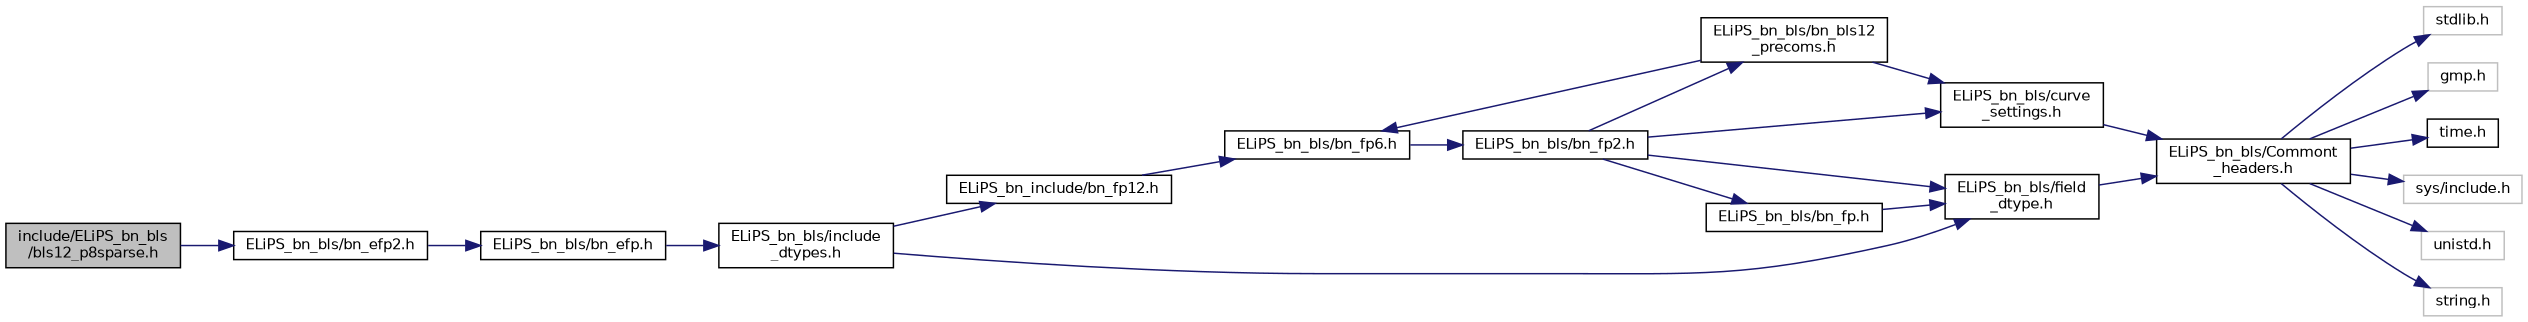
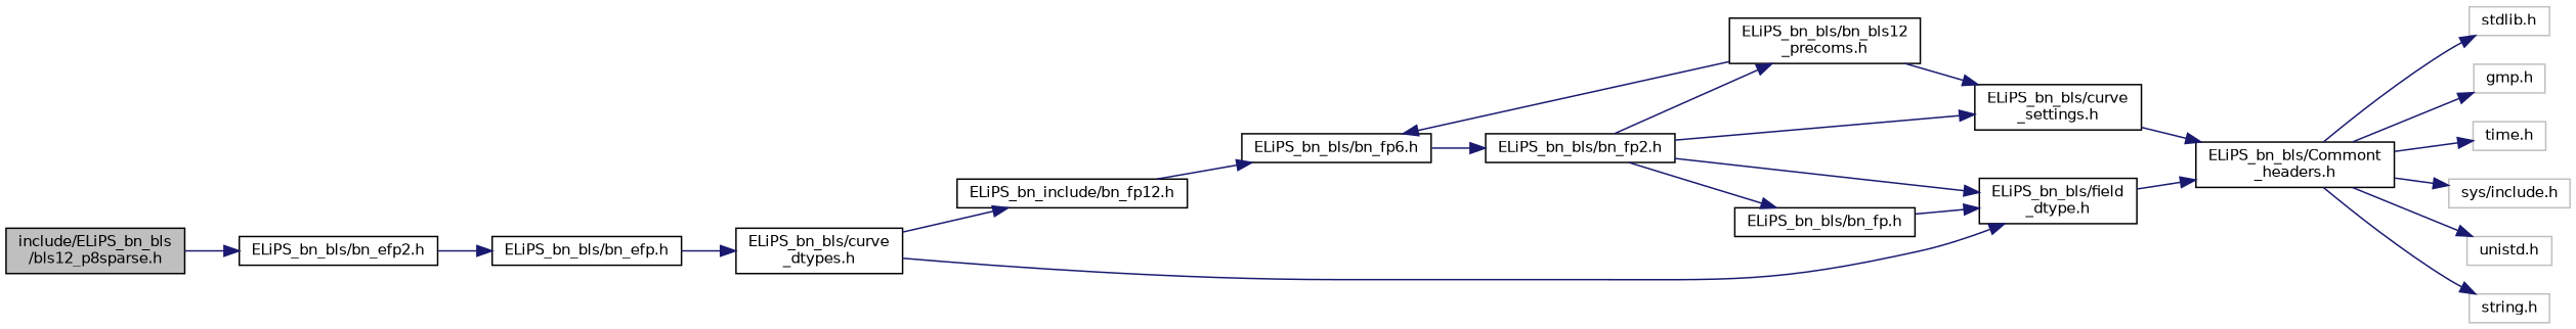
  digraph {
    rankdir=LR
    node [color=black fillcolor=white fontname=Helvetica fontsize=10 shape=record style=filled]
    edge [color=midnightblue fontname=Helvetica fontsize=10 labelfontname=Helvetica labelfontsize=10 style=solid]
    n1 [fillcolor=grey75 fontcolor=black height=0.2 label="include/ELiPS_bn_bls\l/bls12_p8sparse.h" width=0.4]
    n2 [height=0.2 label="ELiPS_bn_bls/bn_efp2.h" width=0.4]
    n3 [height=0.2 label="ELiPS_bn_bls/bn_efp.h" width=0.4]
-   n4 [height=0.2 label="ELiPS_bn_bls/include\l_dtypes.h" width=0.4]
+   n4 [height=0.2 label="ELiPS_bn_bls/curve\l_dtypes.h" width=0.4]
    n5 [height=0.2 label="ELiPS_bn_include/bn_fp12.h" width=0.4]
    n6 [height=0.2 label="ELiPS_bn_bls/field\l_dtype.h" width=0.4]
    n7 [height=0.2 label="ELiPS_bn_bls/bn_fp6.h" width=0.4]
    n8 [height=0.2 label="ELiPS_bn_bls/Commont\l_headers.h" width=0.4]
    n9 [height=0.2 label="ELiPS_bn_bls/bn_fp2.h" width=0.4]
    n10 [height=0.2 label="ELiPS_bn_bls/bn_fp.h" width=0.4]
    n11 [height=0.2 label="ELiPS_bn_bls/bn_bls12\l_precoms.h" width=0.4]
    n12 [height=0.2 label="ELiPS_bn_bls/curve\l_settings.h" width=0.4]
    n13 [color=grey75 height=0.2 label="stdlib.h" width=0.4]
    n14 [color=grey75 height=0.2 label="gmp.h" width=0.4]
-   n15 [height=0.2 label="time.h" width=0.4]
+   n15 [color=grey75 height=0.2 label="time.h" width=0.4]
    n16 [color=grey75 height=0.2 label="sys/include.h" width=0.4]
    n17 [color=grey75 height=0.2 label="unistd.h" width=0.4]
    n18 [color=grey75 height=0.2 label="string.h" width=0.4]
    n1 -> n2
    n2 -> n3
    n3 -> n4
    n4 -> n5
    n4 -> n6
    n5 -> n7
    n6 -> n8
    n7 -> n9
    n8 -> n13
    n8 -> n14
    n8 -> n15
    n8 -> n16
    n8 -> n17
    n8 -> n18
    n9 -> n6
    n9 -> n10
    n9 -> n11
    n9 -> n12
    n10 -> n6
    n11 -> n7
    n11 -> n12
    n12 -> n8
  }
